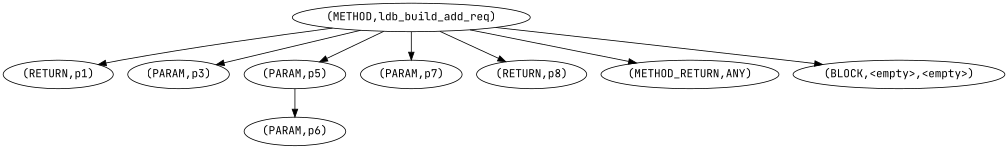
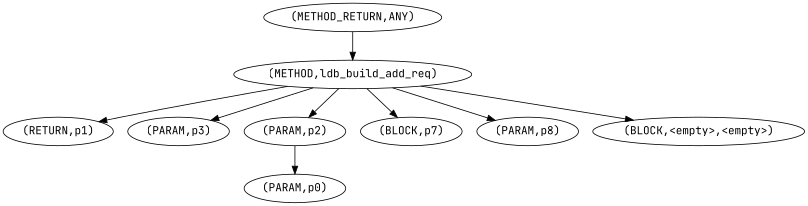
  digraph {
    fontname="JetBrains Mono"
    node [fontname="JetBrains Mono"]
    edge [fontname="JetBrains Mono"]
    n1 [label="(METHOD,ldb_build_add_req)"]
    n2 [label="(RETURN,p1)"]
    n3 [label="(PARAM,p3)"]
-   n4 [label="(PARAM,p5)"]
-   n5 [label="(PARAM,p7)"]
-   n6 [label="(RETURN,p8)"]
+   n4 [label="(PARAM,p2)"]
+   n5 [label="(BLOCK,p7)"]
+   n6 [label="(PARAM,p8)"]
    n7 [label="(METHOD_RETURN,ANY)"]
    n8 [label="(BLOCK,<empty>,<empty>)"]
-   n9 [label="(PARAM,p6)"]
+   n9 [label="(PARAM,p0)"]
    n1 -> n2
    n1 -> n3
    n1 -> n4
    n1 -> n5
    n1 -> n6
-   n1 -> n7
+   n7 -> n1
    n1 -> n8
    n4 -> n9
  }
